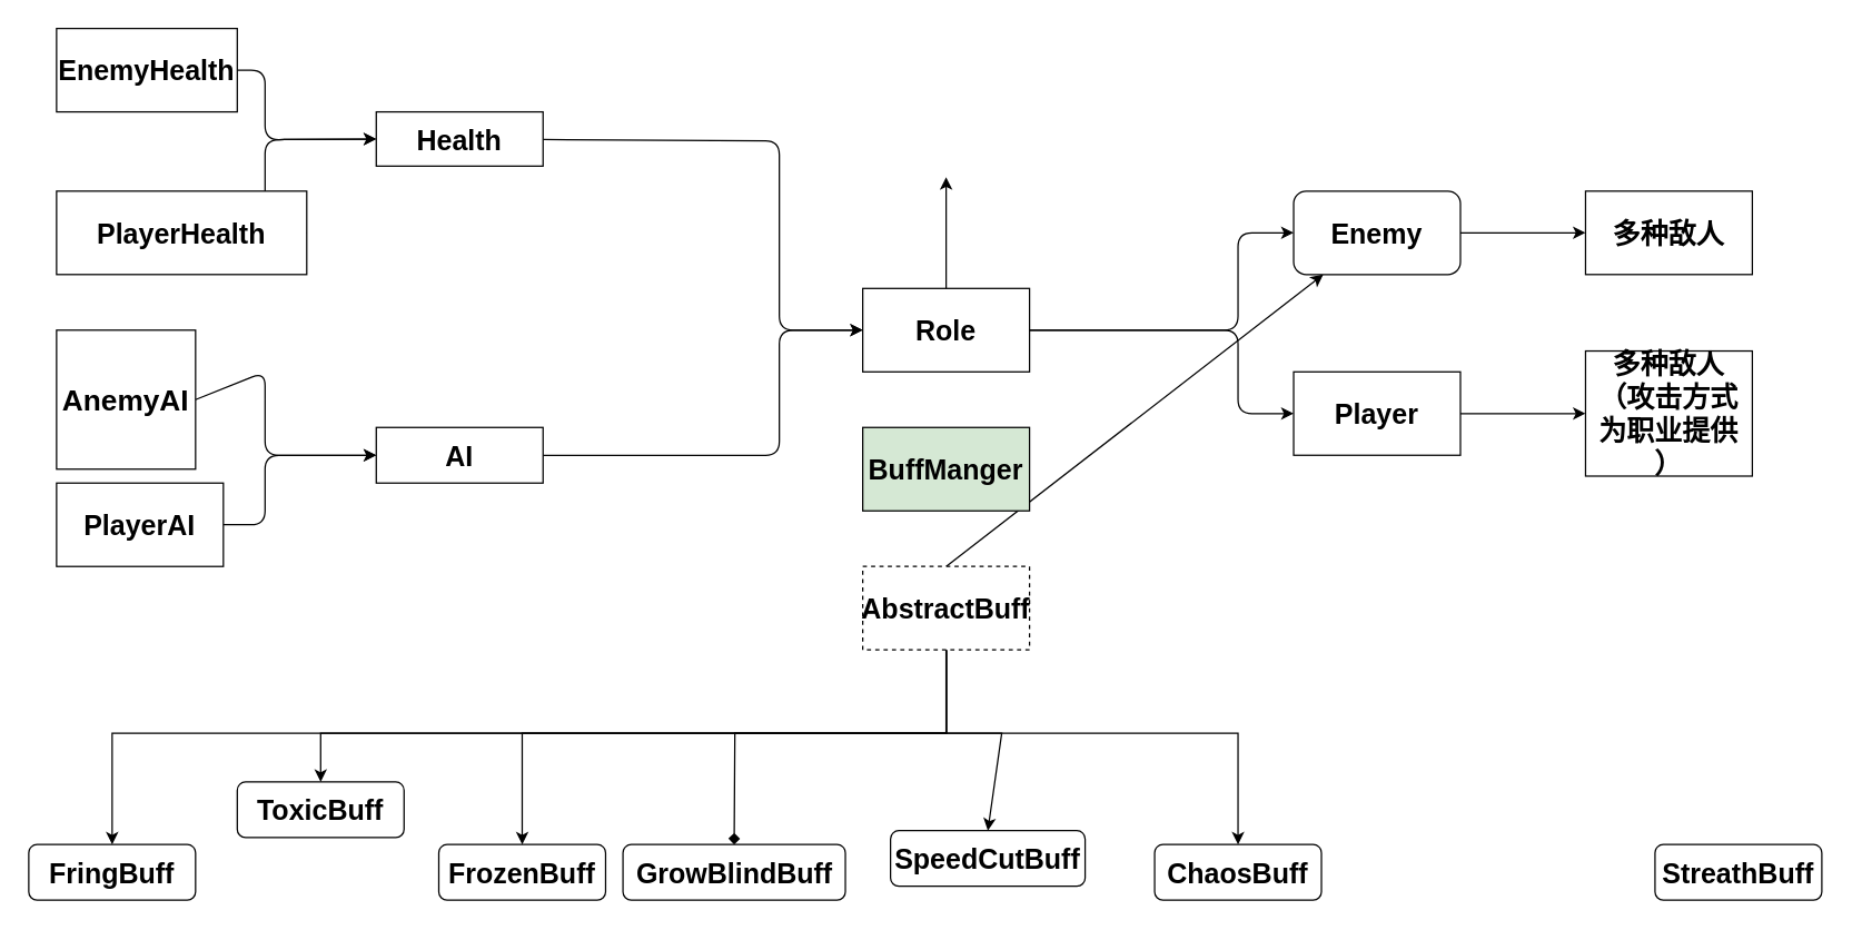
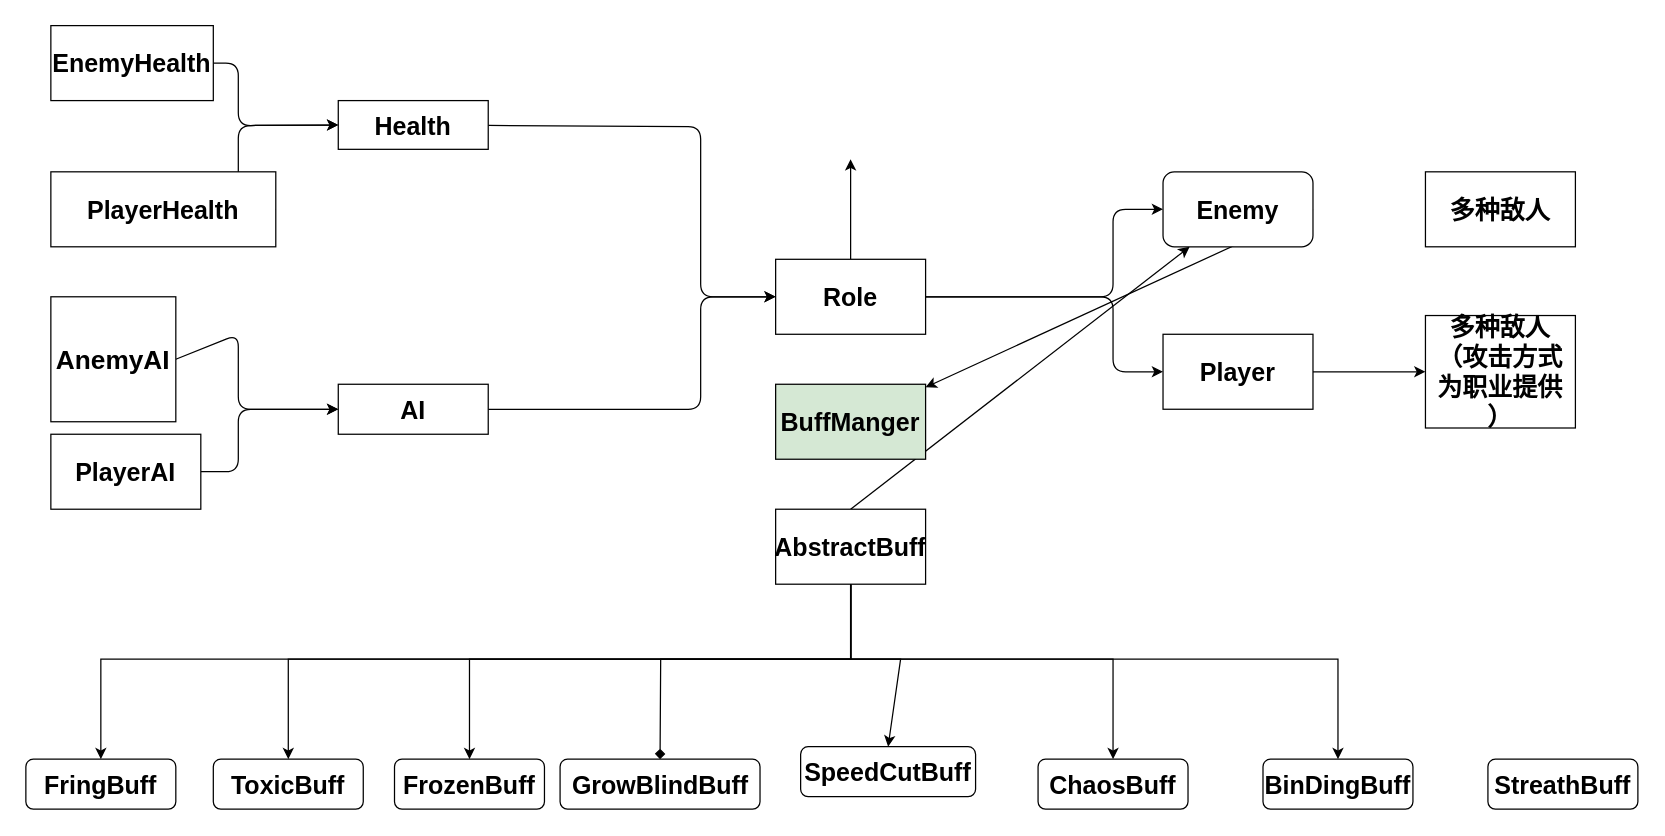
  <mxCell id="0" />
  <mxCell id="1" parent="0" />
  <mxCell id="2" style="edgeStyle=none;rounded=0;orthogonalLoop=1;jettySize=auto;html=1;exitX=0.5;exitY=1;exitDx=0;exitDy=0;entryX=0.5;entryY=0;entryDx=0;entryDy=0;" edge="1" parent="1" source="9" target="10"><mxGeometry relative="1" as="geometry"><Array as="points"><mxPoint x="680" y="527" /><mxPoint x="80" y="527" /></Array></mxGeometry></mxCell>
  <mxCell id="3" style="edgeStyle=none;rounded=0;orthogonalLoop=1;jettySize=auto;html=1;exitX=0.5;exitY=1;exitDx=0;exitDy=0;entryX=0.5;entryY=0;entryDx=0;entryDy=0;" edge="1" parent="1" source="9" target="11"><mxGeometry relative="1" as="geometry"><Array as="points"><mxPoint x="680" y="527" /><mxPoint x="230" y="527" /></Array></mxGeometry></mxCell>
  <mxCell id="4" style="edgeStyle=none;rounded=0;orthogonalLoop=1;jettySize=auto;html=1;exitX=0.5;exitY=1;exitDx=0;exitDy=0;entryX=0.5;entryY=0;entryDx=0;entryDy=0;endArrow=diamond;" edge="1" parent="1" source="9" target="13"><mxGeometry relative="1" as="geometry"><Array as="points"><mxPoint x="680" y="527" /><mxPoint x="528" y="527" /></Array></mxGeometry></mxCell>
  <mxCell id="5" style="edgeStyle=none;rounded=0;orthogonalLoop=1;jettySize=auto;html=1;exitX=0.5;exitY=1;exitDx=0;exitDy=0;entryX=0.5;entryY=0;entryDx=0;entryDy=0;" edge="1" parent="1" source="9" target="14"><mxGeometry relative="1" as="geometry"><Array as="points"><mxPoint x="680" y="527" /><mxPoint x="720" y="527" /></Array></mxGeometry></mxCell>
  <mxCell id="6" style="edgeStyle=none;rounded=0;orthogonalLoop=1;jettySize=auto;html=1;entryX=0.5;entryY=0;entryDx=0;entryDy=0;exitX=0.5;exitY=1;exitDx=0;exitDy=0;" edge="1" parent="1" source="9" target="15"><mxGeometry relative="1" as="geometry"><Array as="points"><mxPoint x="680" y="527" /><mxPoint x="890" y="527" /></Array></mxGeometry></mxCell>
+ <mxCell id="7" style="edgeStyle=none;rounded=0;orthogonalLoop=1;jettySize=auto;html=1;exitX=0.5;exitY=1;exitDx=0;exitDy=0;entryX=0.5;entryY=0;entryDx=0;entryDy=0;" edge="1" parent="1" source="9" target="16"><mxGeometry relative="1" as="geometry"><Array as="points"><mxPoint x="680" y="527" /><mxPoint x="1070" y="527" /></Array></mxGeometry></mxCell>
  <mxCell id="8" style="edgeStyle=none;rounded=1;orthogonalLoop=1;jettySize=auto;html=1;exitX=0.5;exitY=0;exitDx=0;exitDy=0;strokeWidth=1;" edge="1" parent="1" source="9" target="35"><mxGeometry relative="1" as="geometry" /></mxCell>
- <mxCell id="9" value="&lt;b&gt;&lt;font style=&quot;font-size: 20px&quot;&gt;AbstractBuff&lt;/font&gt;&lt;/b&gt;" style="rounded=0;whiteSpace=wrap;html=1;dashed=1;" vertex="1" parent="1"><mxGeometry x="620" y="407" width="120" height="60" as="geometry" /></mxCell>
+ <mxCell id="9" value="&lt;b&gt;&lt;font style=&quot;font-size: 20px&quot;&gt;AbstractBuff&lt;/font&gt;&lt;/b&gt;" style="rounded=0;whiteSpace=wrap;html=1;" vertex="1" parent="1"><mxGeometry x="620" y="407" width="120" height="60" as="geometry" /></mxCell>
  <mxCell id="10" value="&lt;b&gt;&lt;font style=&quot;font-size: 20px&quot;&gt;FringBuff&lt;/font&gt;&lt;/b&gt;" style="rounded=1;whiteSpace=wrap;html=1;" vertex="1" parent="1"><mxGeometry x="20" y="607" width="120" height="40" as="geometry" /></mxCell>
- <mxCell id="11" value="&lt;font style=&quot;font-size: 20px&quot;&gt;&lt;b&gt;ToxicBuff&lt;/b&gt;&lt;/font&gt;" style="rounded=1;whiteSpace=wrap;html=1;" vertex="1" parent="1"><mxGeometry x="170" y="562" width="120" height="40" as="geometry" /></mxCell>
+ <mxCell id="11" value="&lt;font style=&quot;font-size: 20px&quot;&gt;&lt;b&gt;ToxicBuff&lt;/b&gt;&lt;/font&gt;" style="rounded=1;whiteSpace=wrap;html=1;" vertex="1" parent="1"><mxGeometry x="170" y="607" width="120" height="40" as="geometry" /></mxCell>
  <mxCell id="12" value="&lt;font style=&quot;font-size: 20px&quot;&gt;&lt;b&gt;FrozenBuff&lt;/b&gt;&lt;/font&gt;" style="rounded=1;whiteSpace=wrap;html=1;" vertex="1" parent="1"><mxGeometry x="315" y="607" width="120" height="40" as="geometry" /></mxCell>
  <mxCell id="13" value="&lt;b&gt;&lt;font style=&quot;font-size: 20px&quot;&gt;GrowBlindBuff&lt;/font&gt;&lt;/b&gt;" style="rounded=1;whiteSpace=wrap;html=1;" vertex="1" parent="1"><mxGeometry x="447.5" y="607" width="160" height="40" as="geometry" /></mxCell>
  <mxCell id="14" value="&lt;font style=&quot;font-size: 20px&quot;&gt;&lt;b&gt;SpeedCutBuff&lt;/b&gt;&lt;/font&gt;" style="rounded=1;whiteSpace=wrap;html=1;" vertex="1" parent="1"><mxGeometry x="640" y="597" width="140" height="40" as="geometry" /></mxCell>
  <mxCell id="15" value="&lt;b&gt;&lt;font style=&quot;font-size: 20px&quot;&gt;ChaosBuff&lt;/font&gt;&lt;/b&gt;" style="rounded=1;whiteSpace=wrap;html=1;" vertex="1" parent="1"><mxGeometry x="830" y="607" width="120" height="40" as="geometry" /></mxCell>
+ <mxCell id="16" value="&lt;b&gt;&lt;font style=&quot;font-size: 20px&quot;&gt;BinDingBuff&lt;/font&gt;&lt;/b&gt;" style="rounded=1;whiteSpace=wrap;html=1;" vertex="1" parent="1"><mxGeometry x="1010" y="607" width="120" height="40" as="geometry" /></mxCell>
  <mxCell id="17" style="edgeStyle=none;rounded=0;orthogonalLoop=1;jettySize=auto;html=1;entryX=0.5;entryY=0;entryDx=0;entryDy=0;exitX=0.5;exitY=1;exitDx=0;exitDy=0;" edge="1" parent="1" source="9" target="12"><mxGeometry relative="1" as="geometry"><mxPoint x="620" y="537" as="sourcePoint" /><mxPoint x="370" y="607" as="targetPoint" /><Array as="points"><mxPoint x="680" y="527" /><mxPoint x="375" y="527" /></Array></mxGeometry></mxCell>
  <mxCell id="18" value="&lt;b&gt;&lt;font style=&quot;font-size: 20px&quot;&gt;StreathBuff&lt;/font&gt;&lt;/b&gt;" style="rounded=1;whiteSpace=wrap;html=1;" vertex="1" parent="1"><mxGeometry x="1190" y="607" width="120" height="40" as="geometry" /></mxCell>
  <mxCell id="19" value="&lt;b&gt;&lt;font style=&quot;font-size: 20px&quot;&gt;BuffManger&lt;/font&gt;&lt;/b&gt;" style="rounded=0;whiteSpace=wrap;html=1;fillColor=#d5e8d4;" vertex="1" parent="1"><mxGeometry x="620" y="307" width="120" height="60" as="geometry" /></mxCell>
  <mxCell id="20" style="edgeStyle=none;rounded=1;orthogonalLoop=1;jettySize=auto;html=1;exitX=1;exitY=0.5;exitDx=0;exitDy=0;entryX=0;entryY=0.5;entryDx=0;entryDy=0;strokeWidth=1;" edge="1" parent="1" source="21" target="40"><mxGeometry relative="1" as="geometry"><Array as="points"><mxPoint x="190" y="267" /><mxPoint x="190" y="327" /></Array></mxGeometry></mxCell>
  <mxCell id="21" value="&lt;b&gt;&lt;font style=&quot;font-size: 21px&quot;&gt;AnemyAI&lt;/font&gt;&lt;/b&gt;" style="rounded=0;whiteSpace=wrap;html=1;" vertex="1" parent="1"><mxGeometry x="40" y="237" width="100" height="100" as="geometry" /></mxCell>
  <mxCell id="22" style="edgeStyle=none;rounded=1;orthogonalLoop=1;jettySize=auto;html=1;exitX=1;exitY=0.5;exitDx=0;exitDy=0;strokeWidth=1;entryX=0;entryY=0.5;entryDx=0;entryDy=0;" edge="1" parent="1" source="23" target="40"><mxGeometry relative="1" as="geometry"><mxPoint x="230" y="327" as="targetPoint" /><Array as="points"><mxPoint x="190" y="377" /><mxPoint x="190" y="327" /></Array></mxGeometry></mxCell>
  <mxCell id="23" value="&lt;b&gt;&lt;font style=&quot;font-size: 20px&quot;&gt;PlayerAI&lt;/font&gt;&lt;/b&gt;" style="rounded=0;whiteSpace=wrap;html=1;" vertex="1" parent="1"><mxGeometry x="40" y="347" width="120" height="60" as="geometry" /></mxCell>
  <mxCell id="24" style="edgeStyle=none;rounded=1;orthogonalLoop=1;jettySize=auto;html=1;entryX=0;entryY=0.5;entryDx=0;entryDy=0;strokeWidth=1;" edge="1" parent="1" source="25" target="33"><mxGeometry relative="1" as="geometry"><Array as="points"><mxPoint x="560" y="101" /><mxPoint x="560" y="237" /></Array></mxGeometry></mxCell>
  <mxCell id="25" value="&lt;span style=&quot;font-size: 20px&quot;&gt;&lt;b&gt;Health&lt;/b&gt;&lt;/span&gt;" style="rounded=0;whiteSpace=wrap;html=1;" vertex="1" parent="1"><mxGeometry x="270" y="80" width="120" height="39" as="geometry" /></mxCell>
  <mxCell id="26" style="edgeStyle=none;rounded=1;orthogonalLoop=1;jettySize=auto;html=1;exitX=1;exitY=0.5;exitDx=0;exitDy=0;entryX=0;entryY=0.5;entryDx=0;entryDy=0;strokeWidth=1;" edge="1" parent="1" source="27" target="25"><mxGeometry relative="1" as="geometry"><Array as="points"><mxPoint x="190" y="167" /><mxPoint x="190" y="100" /></Array></mxGeometry></mxCell>
  <mxCell id="27" value="&lt;span style=&quot;font-size: 20px&quot;&gt;&lt;b&gt;PlayerHealth&lt;/b&gt;&lt;/span&gt;" style="rounded=0;whiteSpace=wrap;html=1;" vertex="1" parent="1"><mxGeometry x="40" y="137" width="180" height="60" as="geometry" /></mxCell>
  <mxCell id="28" style="edgeStyle=none;rounded=1;orthogonalLoop=1;jettySize=auto;html=1;exitX=1;exitY=0.5;exitDx=0;exitDy=0;entryX=0;entryY=0.5;entryDx=0;entryDy=0;strokeWidth=1;" edge="1" parent="1" source="29" target="25"><mxGeometry relative="1" as="geometry"><Array as="points"><mxPoint x="190" y="50" /><mxPoint x="190" y="100" /></Array></mxGeometry></mxCell>
  <mxCell id="29" value="&lt;b&gt;&lt;font style=&quot;font-size: 20px&quot;&gt;EnemyHealth&lt;/font&gt;&lt;/b&gt;" style="rounded=0;whiteSpace=wrap;html=1;" vertex="1" parent="1"><mxGeometry x="40" y="20" width="130" height="60" as="geometry" /></mxCell>
  <mxCell id="30" style="edgeStyle=none;rounded=1;orthogonalLoop=1;jettySize=auto;html=1;exitX=1;exitY=0.5;exitDx=0;exitDy=0;entryX=0;entryY=0.5;entryDx=0;entryDy=0;strokeWidth=1;" edge="1" parent="1" source="33" target="35"><mxGeometry relative="1" as="geometry"><Array as="points"><mxPoint x="890" y="237" /><mxPoint x="890" y="167" /></Array></mxGeometry></mxCell>
  <mxCell id="31" style="edgeStyle=none;rounded=1;orthogonalLoop=1;jettySize=auto;html=1;exitX=1;exitY=0.5;exitDx=0;exitDy=0;entryX=0;entryY=0.5;entryDx=0;entryDy=0;strokeWidth=1;" edge="1" parent="1" source="33" target="37"><mxGeometry relative="1" as="geometry"><Array as="points"><mxPoint x="890" y="237" /><mxPoint x="890" y="297" /></Array></mxGeometry></mxCell>
  <mxCell id="32" value="" style="edgeStyle=none;rounded=1;orthogonalLoop=1;jettySize=auto;html=1;strokeWidth=1;" edge="1" parent="1" source="33"><mxGeometry relative="1" as="geometry"><mxPoint x="680" y="127" as="targetPoint" /></mxGeometry></mxCell>
  <mxCell id="33" value="&lt;b&gt;&lt;font style=&quot;font-size: 20px&quot;&gt;Role&lt;/font&gt;&lt;/b&gt;" style="rounded=0;whiteSpace=wrap;html=1;" vertex="1" parent="1"><mxGeometry x="620" y="207" width="120" height="60" as="geometry" /></mxCell>
- <mxCell id="34" style="edgeStyle=none;rounded=1;orthogonalLoop=1;jettySize=auto;html=1;exitX=1;exitY=0.5;exitDx=0;exitDy=0;entryX=0;entryY=0.5;entryDx=0;entryDy=0;strokeWidth=1;" edge="1" parent="1" source="35" target="41"><mxGeometry relative="1" as="geometry" /></mxCell>
+ <mxCell id="34" style="edgeStyle=none;rounded=1;orthogonalLoop=1;jettySize=auto;html=1;exitX=1;exitY=0.5;exitDx=0;exitDy=0;strokeWidth=1;" edge="1" parent="1" source="35" target="19"><mxGeometry relative="1" as="geometry" /></mxCell>
  <mxCell id="35" value="&lt;b&gt;&lt;font style=&quot;font-size: 20px&quot;&gt;Enemy&lt;/font&gt;&lt;/b&gt;" style="whiteSpace=wrap;html=1;rounded=1;" vertex="1" parent="1"><mxGeometry x="930" y="137" width="120" height="60" as="geometry" /></mxCell>
  <mxCell id="36" value="" style="edgeStyle=none;rounded=1;orthogonalLoop=1;jettySize=auto;html=1;strokeWidth=1;" edge="1" parent="1" source="37" target="38"><mxGeometry relative="1" as="geometry" /></mxCell>
  <mxCell id="37" value="&lt;b&gt;&lt;font style=&quot;font-size: 20px&quot;&gt;Player&lt;/font&gt;&lt;/b&gt;" style="rounded=0;whiteSpace=wrap;html=1;" vertex="1" parent="1"><mxGeometry x="930" y="267" width="120" height="60" as="geometry" /></mxCell>
  <mxCell id="38" value="&lt;span style=&quot;font-size: 20px&quot;&gt;&lt;b&gt;多种敌人（攻击方式为职业提供&lt;br&gt;）&lt;/b&gt;&lt;/span&gt;" style="rounded=0;whiteSpace=wrap;html=1;" vertex="1" parent="1"><mxGeometry x="1140" y="252" width="120" height="90" as="geometry" /></mxCell>
  <mxCell id="39" style="edgeStyle=none;rounded=1;orthogonalLoop=1;jettySize=auto;html=1;exitX=1;exitY=0.5;exitDx=0;exitDy=0;strokeWidth=1;" edge="1" parent="1" source="40"><mxGeometry relative="1" as="geometry"><mxPoint x="620" y="237" as="targetPoint" /><Array as="points"><mxPoint x="560" y="327" /><mxPoint x="560" y="237" /></Array></mxGeometry></mxCell>
  <mxCell id="40" value="&lt;font style=&quot;font-size: 20px&quot;&gt;&lt;b&gt;AI&lt;/b&gt;&lt;/font&gt;" style="rounded=0;whiteSpace=wrap;html=1;" vertex="1" parent="1"><mxGeometry x="270" y="307" width="120" height="40" as="geometry" /></mxCell>
  <mxCell id="41" value="&lt;b&gt;&lt;font style=&quot;font-size: 20px&quot;&gt;多种敌人&lt;/font&gt;&lt;/b&gt;" style="rounded=0;whiteSpace=wrap;html=1;" vertex="1" parent="1"><mxGeometry x="1140" y="137" width="120" height="60" as="geometry" /></mxCell>
